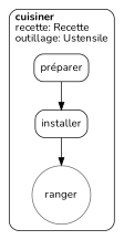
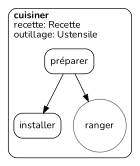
  digraph {
    fontname=Nunito
    rankdir=TB
    node [fontname=Nunito shape=Mrecord]
    edge [fontname=Nunito]
    n1 [label=<installer>]
    n2 [label=<préparer>]
    n3 [color=gray40 label=ranger shape=circle]
    subgraph cluster_1 {
      label=<<b>cuisiner</b><BR ALIGN="LEFT"/>recette: Recette<BR ALIGN="LEFT"/>outillage: Ustensile>
      labeljust=l
      shape=Mrecord
      style=rounded
      n1
      n2
      n3
    }
    n2 -> n1
-   n1 -> n3
+   n2 -> n3
  }
